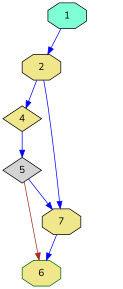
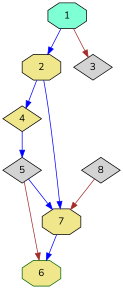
  digraph {
    fontname=Nunito
    node [color=black fillcolor=khaki fontname=Nunito shape=octagon style=filled]
    edge [color=blue fontname=Nunito]
    1 [fillcolor=aquamarine]
    2
+   3 [fillcolor=lightgrey shape=diamond]
    4 [shape=diamond]
    7
    5 [fillcolor=lightgrey shape=diamond]
    6 [color=darkgreen]
+   8 [fillcolor=lightgrey shape=diamond]
    1 -> 2
+   1 -> 3 [color=brown]
    2 -> 4
    2 -> 7
    4 -> 5
    7 -> 6
    5 -> 7
    5 -> 6 [color=brown]
+   8 -> 7 [color=brown]
  }
